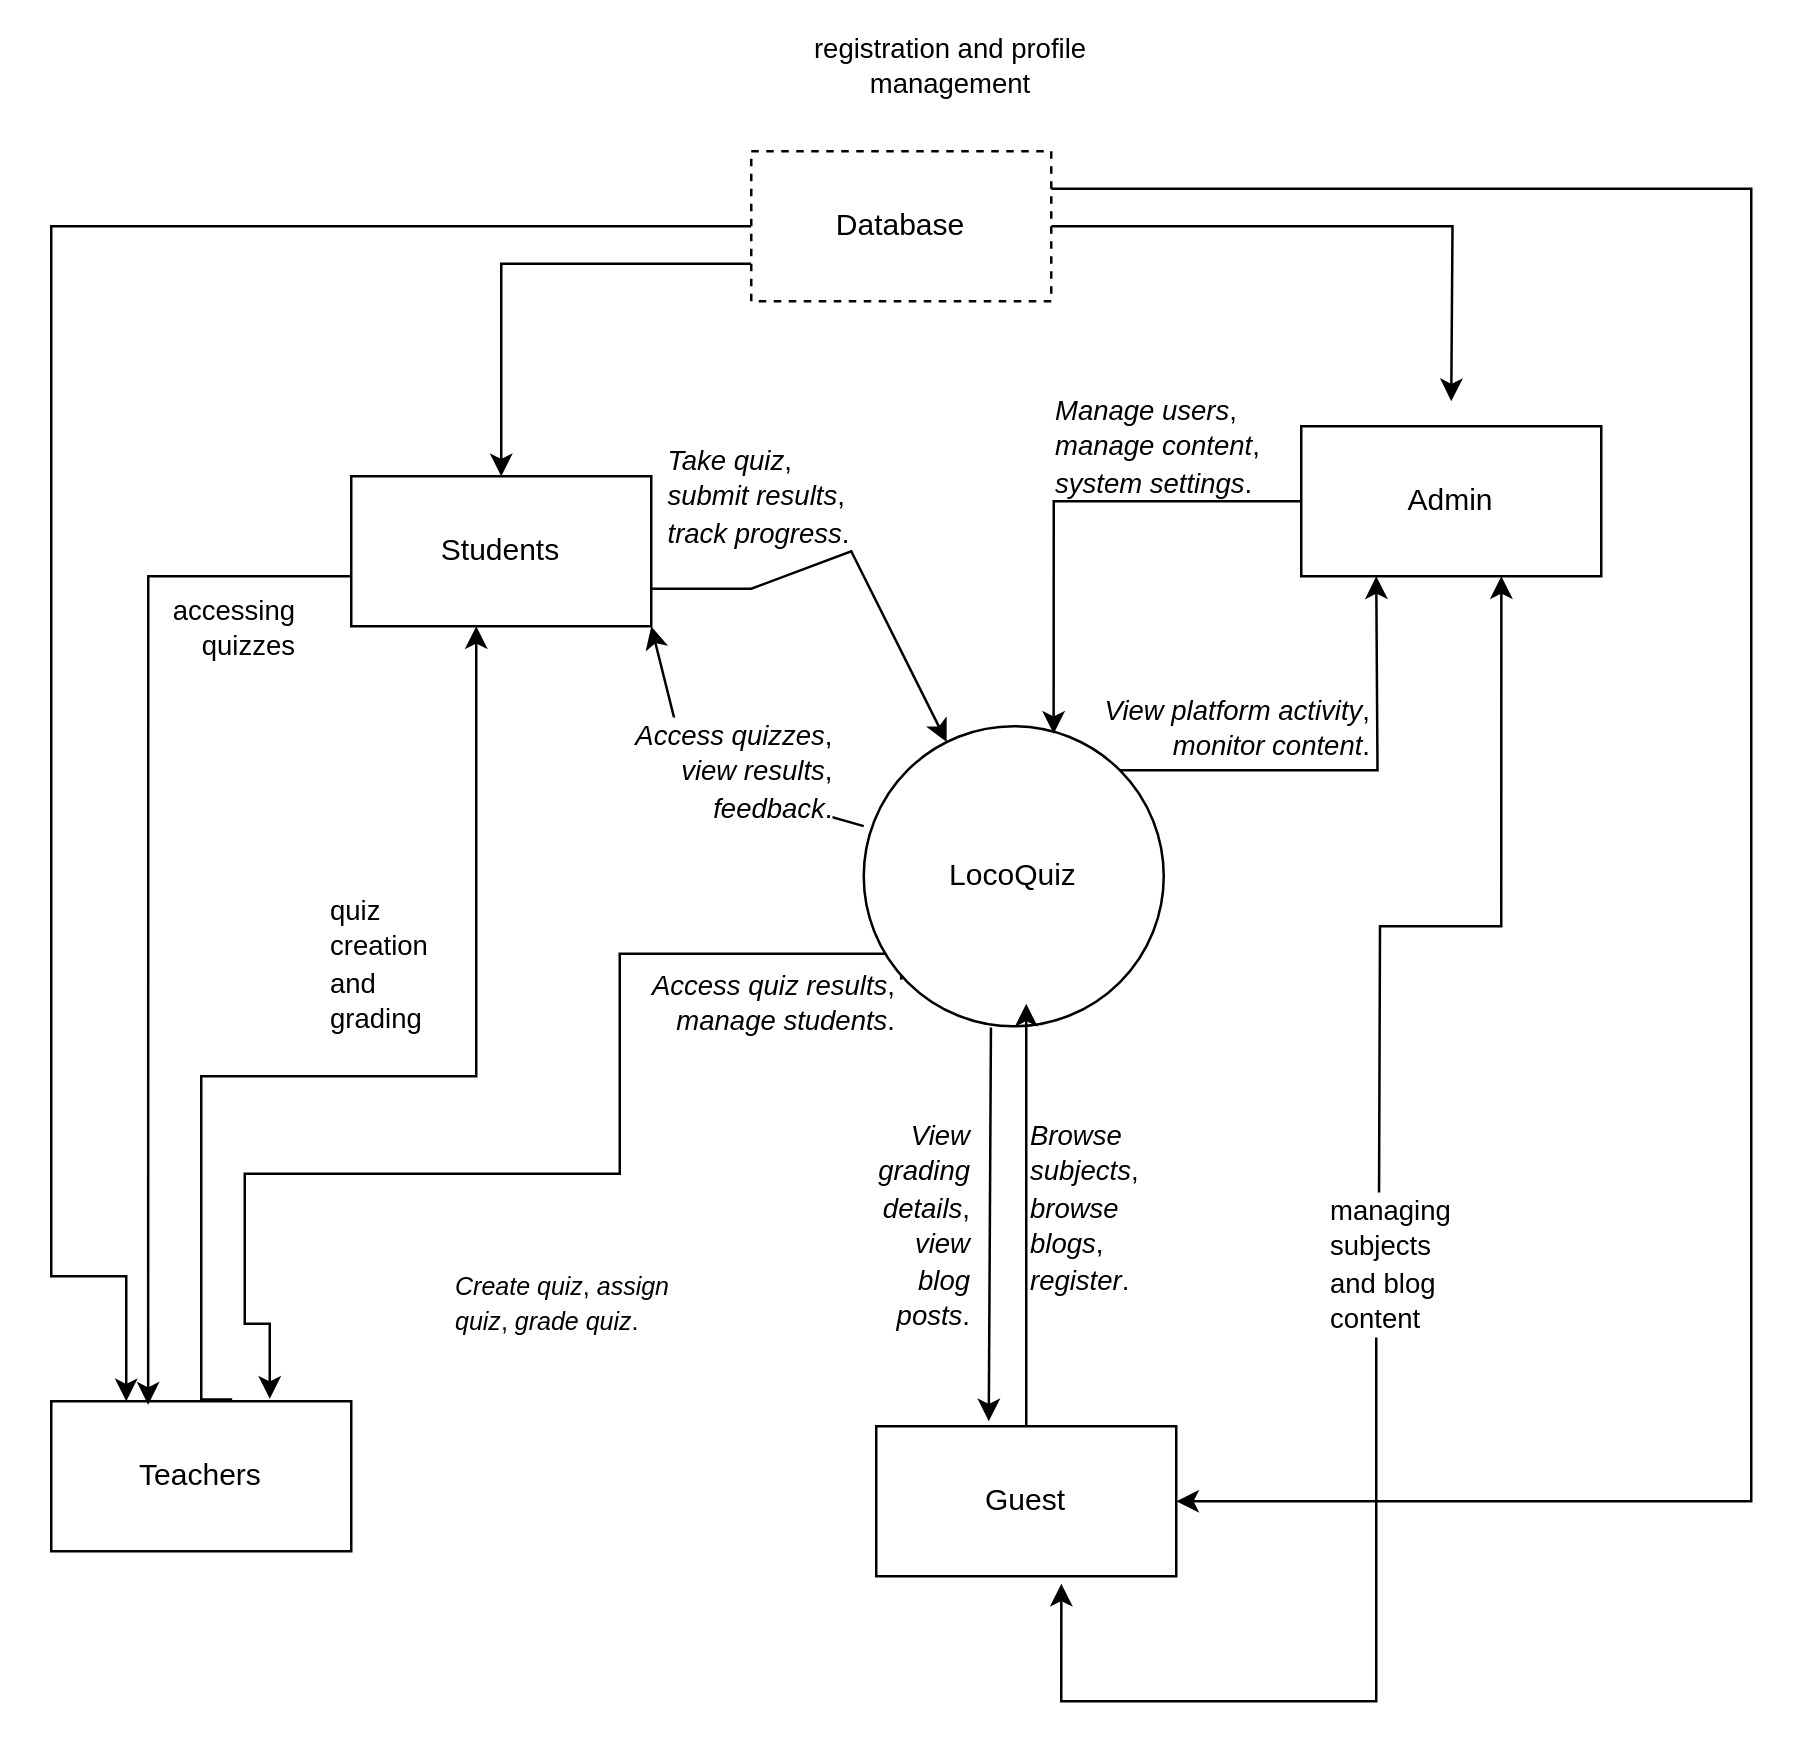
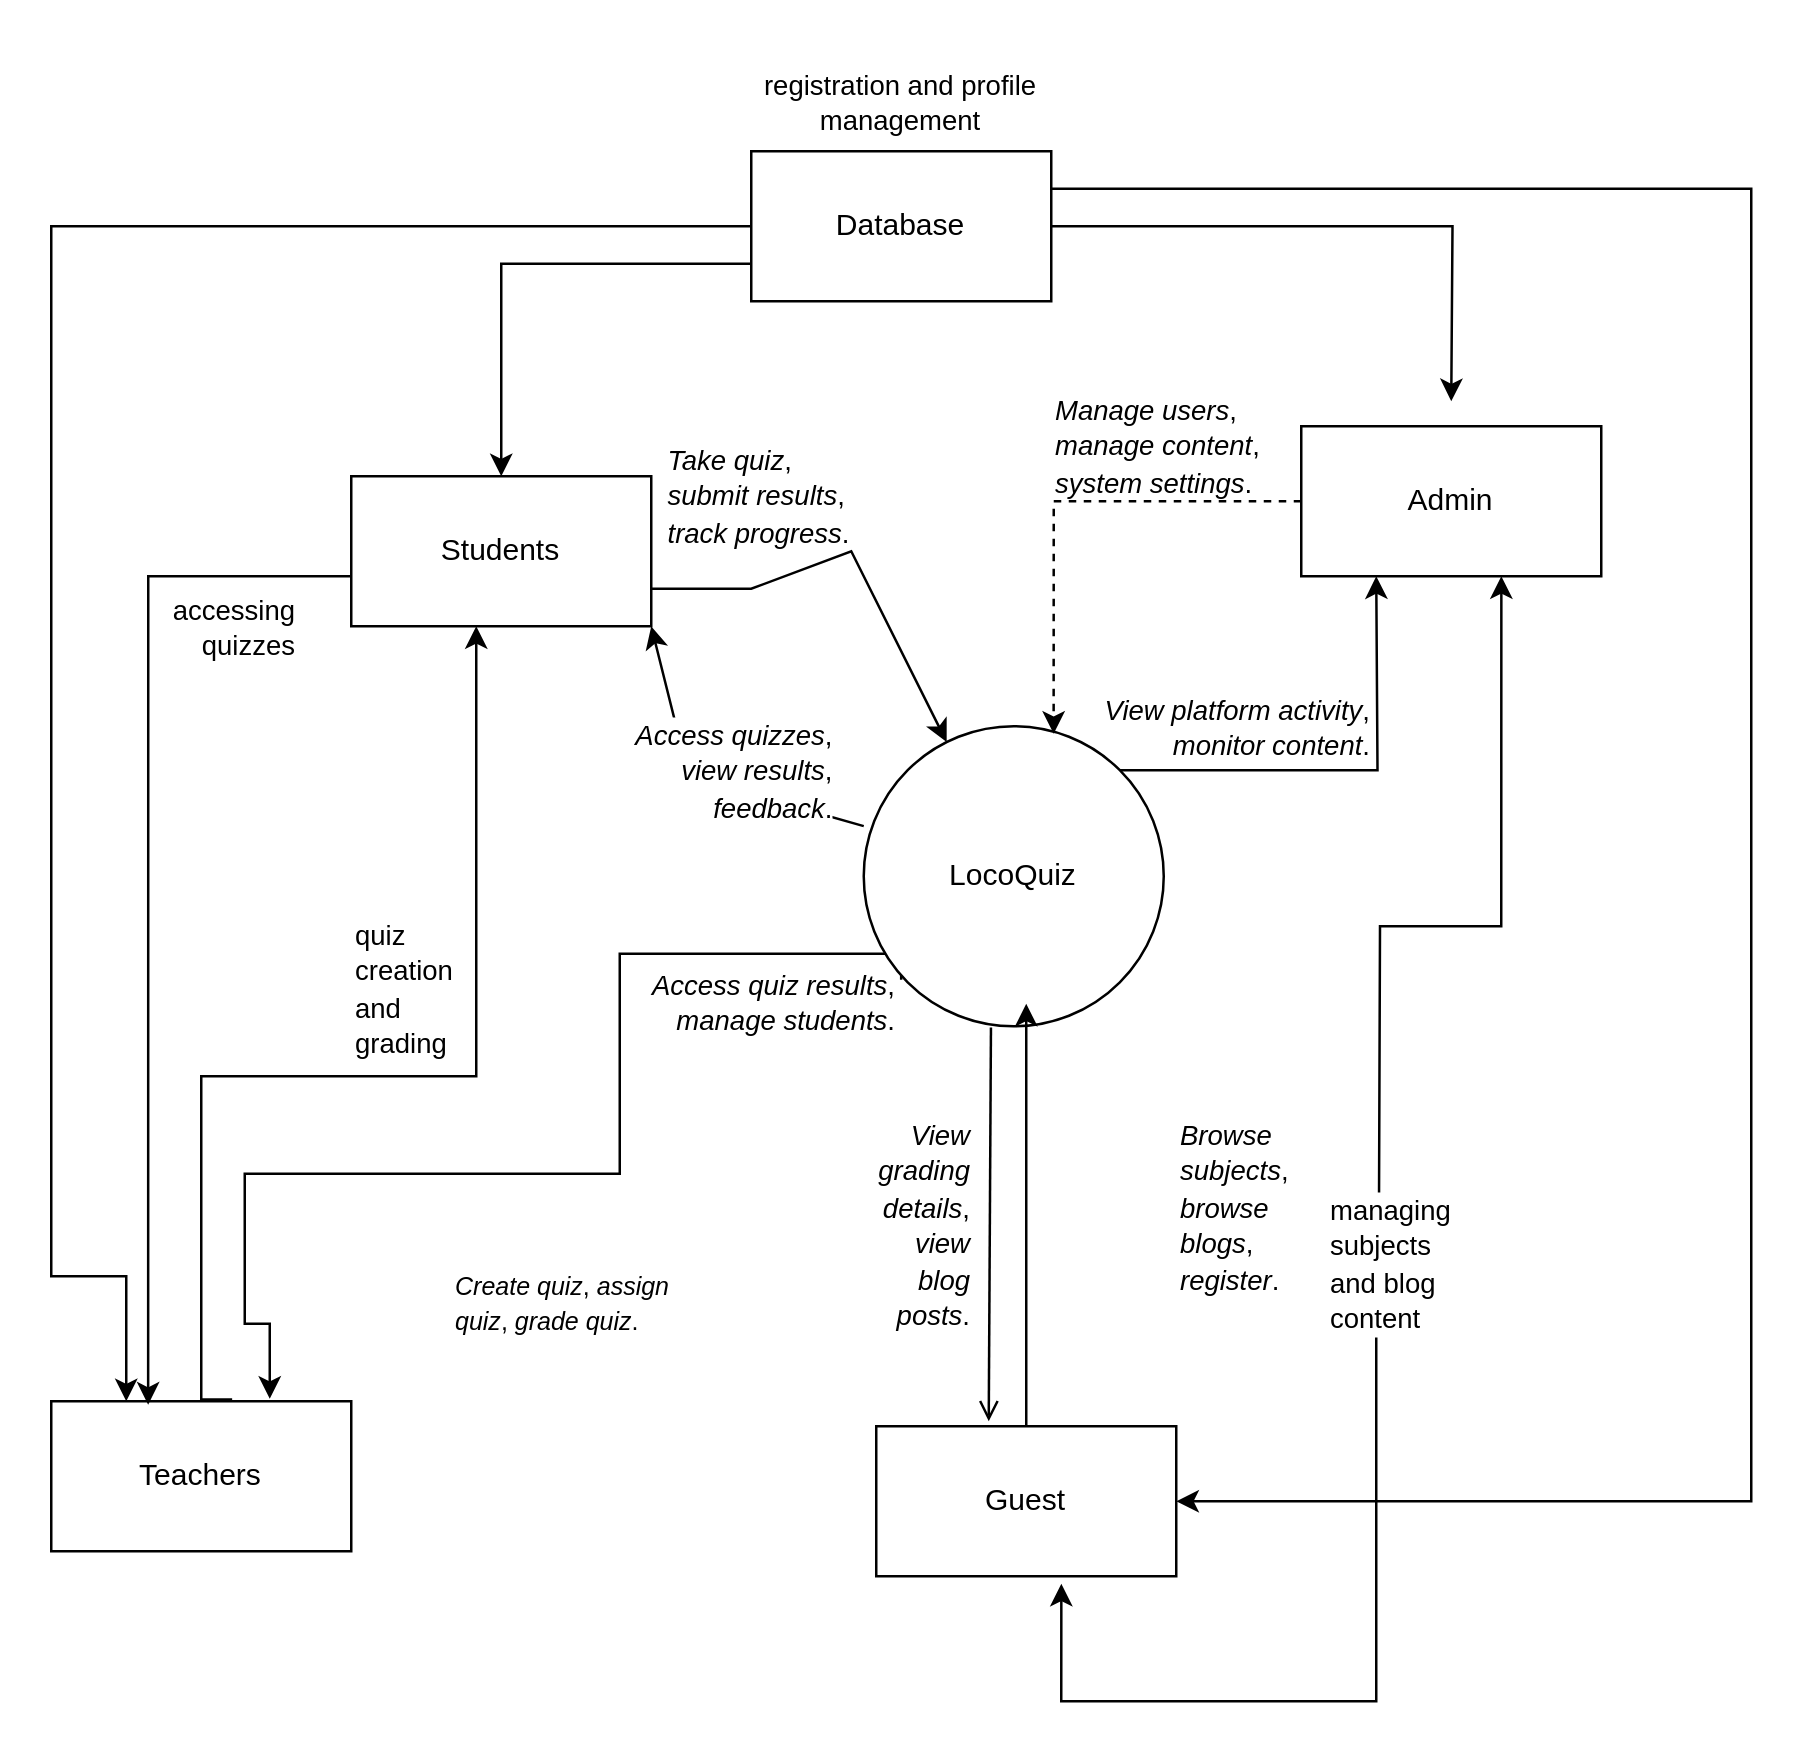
  <mxCell id="0" />
  <mxCell id="1" parent="0" />
  <mxCell id="2" style="edgeStyle=orthogonalEdgeStyle;rounded=0;orthogonalLoop=1;jettySize=auto;html=1;exitX=0;exitY=1;exitDx=0;exitDy=0;entryX=0.75;entryY=0;entryDx=0;entryDy=0;" parent="1" edge="1"><mxGeometry relative="1" as="geometry"><mxPoint x="359.974" y="391.426" as="sourcePoint" /><mxPoint x="107.4" y="559" as="targetPoint" /><Array as="points"><mxPoint x="360.4" y="381" /><mxPoint x="247.4" y="381" /><mxPoint x="247.4" y="469" /><mxPoint x="97.4" y="469" /><mxPoint x="97.4" y="529" /><mxPoint x="107.4" y="529" /></Array></mxGeometry></mxCell>
  <mxCell id="3" style="edgeStyle=orthogonalEdgeStyle;rounded=0;orthogonalLoop=1;jettySize=auto;html=1;exitX=1;exitY=0;exitDx=0;exitDy=0;" parent="1" source="4" edge="1"><mxGeometry relative="1" as="geometry"><mxPoint x="550" y="230" as="targetPoint" /></mxGeometry></mxCell>
  <mxCell id="4" value="LocoQuiz" style="ellipse;whiteSpace=wrap;html=1;aspect=fixed;" parent="1" vertex="1"><mxGeometry x="345" y="290" width="120" height="120" as="geometry" /></mxCell>
  <mxCell id="5" value="Admin" style="rounded=0;whiteSpace=wrap;html=1;" parent="1" vertex="1"><mxGeometry x="520" y="170" width="120" height="60" as="geometry" /></mxCell>
  <mxCell id="6" value="Guest" style="rounded=0;whiteSpace=wrap;html=1;" parent="1" vertex="1"><mxGeometry x="350" y="570" width="120" height="60" as="geometry" /></mxCell>
  <mxCell id="7" value="Teachers" style="rounded=0;whiteSpace=wrap;html=1;" parent="1" vertex="1"><mxGeometry x="20" y="560" width="120" height="60" as="geometry" /></mxCell>
  <mxCell id="8" style="edgeStyle=orthogonalEdgeStyle;rounded=0;orthogonalLoop=1;jettySize=auto;html=1;entryX=0.25;entryY=0;entryDx=0;entryDy=0;" parent="1" source="12" target="7" edge="1"><mxGeometry relative="1" as="geometry"><Array as="points"><mxPoint x="20" y="90" /><mxPoint x="20" y="510" /></Array></mxGeometry></mxCell>
  <mxCell id="9" style="edgeStyle=orthogonalEdgeStyle;rounded=0;orthogonalLoop=1;jettySize=auto;html=1;exitX=0;exitY=0.75;exitDx=0;exitDy=0;" parent="1" source="12" target="14" edge="1"><mxGeometry relative="1" as="geometry" /></mxCell>
  <mxCell id="10" style="edgeStyle=orthogonalEdgeStyle;rounded=0;orthogonalLoop=1;jettySize=auto;html=1;" parent="1" source="12" edge="1"><mxGeometry relative="1" as="geometry"><mxPoint x="580" y="160" as="targetPoint" /></mxGeometry></mxCell>
  <mxCell id="11" style="edgeStyle=orthogonalEdgeStyle;rounded=0;orthogonalLoop=1;jettySize=auto;html=1;exitX=1;exitY=0.25;exitDx=0;exitDy=0;entryX=1;entryY=0.5;entryDx=0;entryDy=0;" parent="1" source="12" target="6" edge="1"><mxGeometry relative="1" as="geometry"><Array as="points"><mxPoint x="700" y="75" /><mxPoint x="700" y="600" /></Array></mxGeometry></mxCell>
- <mxCell id="12" value="Database" style="rounded=0;whiteSpace=wrap;html=1;dashed=1;" parent="1" vertex="1"><mxGeometry x="300" y="60" width="120" height="60" as="geometry" /></mxCell>
+ <mxCell id="12" value="Database" style="rounded=0;whiteSpace=wrap;html=1;" parent="1" vertex="1"><mxGeometry x="300" y="60" width="120" height="60" as="geometry" /></mxCell>
  <mxCell id="13" style="edgeStyle=orthogonalEdgeStyle;rounded=0;orthogonalLoop=1;jettySize=auto;html=1;exitX=0.603;exitY=-0.011;exitDx=0;exitDy=0;exitPerimeter=0;" parent="1" source="7" target="14" edge="1"><mxGeometry relative="1" as="geometry"><mxPoint x="99.99" y="380" as="targetPoint" /><Array as="points"><mxPoint x="80" y="559" /><mxPoint x="80" y="430" /><mxPoint x="190" y="430" /></Array><mxPoint x="119.99" y="180" as="sourcePoint" /></mxGeometry></mxCell>
  <mxCell id="14" value="Students" style="rounded=0;whiteSpace=wrap;html=1;" parent="1" vertex="1"><mxGeometry x="140" y="190" width="120" height="60" as="geometry" /></mxCell>
- <mxCell id="15" value="" style="endArrow=classic;html=1;rounded=0;exitX=0.424;exitY=1.004;exitDx=0;exitDy=0;exitPerimeter=0;entryX=0.375;entryY=-0.033;entryDx=0;entryDy=0;entryPerimeter=0;" parent="1" source="4" target="6" edge="1"><mxGeometry width="50" height="50" relative="1" as="geometry"><mxPoint x="401" y="410" as="sourcePoint" /><mxPoint x="400" y="569" as="targetPoint" /></mxGeometry></mxCell>
+ <mxCell id="15" value="" style="endArrow=open;html=1;rounded=0;exitX=0.424;exitY=1.004;exitDx=0;exitDy=0;exitPerimeter=0;entryX=0.375;entryY=-0.033;entryDx=0;entryDy=0;entryPerimeter=0;" parent="1" source="4" target="6" edge="1"><mxGeometry width="50" height="50" relative="1" as="geometry"><mxPoint x="401" y="410" as="sourcePoint" /><mxPoint x="400" y="569" as="targetPoint" /></mxGeometry></mxCell>
  <mxCell id="16" value="" style="endArrow=classic;html=1;rounded=0;exitX=0.5;exitY=0;exitDx=0;exitDy=0;" parent="1" source="6" edge="1"><mxGeometry width="50" height="50" relative="1" as="geometry"><mxPoint x="517" y="560" as="sourcePoint" /><mxPoint x="410" y="401" as="targetPoint" /></mxGeometry></mxCell>
- <mxCell id="17" value="&lt;font style=&quot;font-size: 11px;&quot;&gt;&lt;em style=&quot;&quot;&gt;Browse subjects&lt;/em&gt;, &lt;em style=&quot;&quot;&gt;browse blogs&lt;/em&gt;, &lt;em style=&quot;&quot;&gt;register&lt;/em&gt;.&lt;/font&gt;" style="text;whiteSpace=wrap;html=1;" parent="1" vertex="1"><mxGeometry x="410" y="440" width="50" height="80" as="geometry" /></mxCell>
+ <mxCell id="17" value="&lt;font style=&quot;font-size: 11px;&quot;&gt;&lt;em style=&quot;&quot;&gt;Browse subjects&lt;/em&gt;, &lt;em style=&quot;&quot;&gt;browse blogs&lt;/em&gt;, &lt;em style=&quot;&quot;&gt;register&lt;/em&gt;.&lt;/font&gt;" style="text;whiteSpace=wrap;html=1;" parent="1" vertex="1"><mxGeometry x="470" y="440" width="50" height="80" as="geometry" /></mxCell>
  <mxCell id="18" value="&lt;font style=&quot;font-size: 11px;&quot;&gt;&lt;em style=&quot;&quot;&gt;View grading details&lt;/em&gt;, &lt;em style=&quot;&quot;&gt;view blog posts&lt;/em&gt;.&lt;/font&gt;" style="text;whiteSpace=wrap;html=1;align=right;" parent="1" vertex="1"><mxGeometry x="350" y="440" width="40" height="80" as="geometry" /></mxCell>
  <mxCell id="19" value="" style="endArrow=classic;html=1;rounded=0;entryX=1;entryY=1;entryDx=0;entryDy=0;exitX=0;exitY=0.333;exitDx=0;exitDy=0;exitPerimeter=0;" parent="1" source="4" target="14" edge="1"><mxGeometry width="50" height="50" relative="1" as="geometry"><mxPoint x="260" y="370" as="sourcePoint" /><mxPoint x="310" y="320" as="targetPoint" /><Array as="points"><mxPoint x="310" y="320" /><mxPoint x="280" y="300" /><mxPoint x="270" y="290" /></Array></mxGeometry></mxCell>
  <mxCell id="20" value="&lt;font style=&quot;font-size: 11px;&quot;&gt;&lt;em style=&quot;&quot;&gt;Take quiz&lt;/em&gt;, &lt;em style=&quot;&quot;&gt;submit results&lt;/em&gt;, &lt;em style=&quot;&quot;&gt;track progress&lt;/em&gt;.&lt;/font&gt;" style="text;whiteSpace=wrap;html=1;rotation=0;" parent="1" vertex="1"><mxGeometry x="265" y="170" width="80" height="60" as="geometry" /></mxCell>
  <mxCell id="21" value="" style="endArrow=classic;html=1;rounded=0;exitX=1;exitY=0.75;exitDx=0;exitDy=0;" parent="1" source="14" target="4" edge="1"><mxGeometry width="50" height="50" relative="1" as="geometry"><mxPoint x="350" y="340" as="sourcePoint" /><mxPoint x="400" y="290" as="targetPoint" /><Array as="points"><mxPoint x="300" y="235" /><mxPoint x="340" y="220" /></Array></mxGeometry></mxCell>
  <mxCell id="22" value="&lt;font style=&quot;font-size: 11px;&quot;&gt;&lt;em style=&quot;&quot;&gt;Access quizzes&lt;/em&gt;, &lt;em style=&quot;&quot;&gt;view results&lt;/em&gt;, &lt;em style=&quot;&quot;&gt;feedback&lt;/em&gt;.&lt;/font&gt;" style="text;whiteSpace=wrap;html=1;align=right;labelBackgroundColor=default;" parent="1" vertex="1"><mxGeometry x="240" y="280" width="95" height="40" as="geometry" /></mxCell>
  <mxCell id="23" value="&lt;font style=&quot;font-size: 10px;&quot;&gt;&lt;em&gt;Create quiz&lt;/em&gt;, &lt;em&gt;assign quiz&lt;/em&gt;, &lt;em&gt;grade quiz&lt;/em&gt;.&lt;/font&gt;" style="text;whiteSpace=wrap;html=1;labelBackgroundColor=default;" parent="1" vertex="1"><mxGeometry x="180" y="500" width="110" height="50" as="geometry" /></mxCell>
  <mxCell id="24" value="&lt;font style=&quot;font-size: 11px;&quot;&gt;&lt;em&gt;Access quiz results&lt;/em&gt;, &lt;em&gt;manage students&lt;/em&gt;.&lt;/font&gt;" style="text;whiteSpace=wrap;html=1;align=right;" parent="1" vertex="1"><mxGeometry x="250" y="380" width="110" height="40" as="geometry" /></mxCell>
- <mxCell id="25" style="edgeStyle=orthogonalEdgeStyle;rounded=0;orthogonalLoop=1;jettySize=auto;html=1;entryX=0.633;entryY=0.025;entryDx=0;entryDy=0;entryPerimeter=0;" parent="1" source="5" target="4" edge="1"><mxGeometry relative="1" as="geometry" /></mxCell>
+ <mxCell id="25" style="edgeStyle=orthogonalEdgeStyle;rounded=0;orthogonalLoop=1;jettySize=auto;html=1;entryX=0.633;entryY=0.025;entryDx=0;entryDy=0;entryPerimeter=0;dashed=1;" parent="1" source="5" target="4" edge="1"><mxGeometry relative="1" as="geometry" /></mxCell>
  <mxCell id="26" value="&lt;font style=&quot;font-size: 11px;&quot;&gt;&lt;em&gt;Manage users&lt;/em&gt;, &lt;em&gt;manage content&lt;/em&gt;, &lt;em&gt;system settings&lt;/em&gt;.&lt;/font&gt;" style="text;whiteSpace=wrap;html=1;" parent="1" vertex="1"><mxGeometry x="420" y="150" width="100" height="60" as="geometry" /></mxCell>
  <mxCell id="27" value="&lt;font style=&quot;font-size: 11px;&quot;&gt;&lt;em&gt;View platform activity&lt;/em&gt;, &lt;em&gt;monitor content&lt;/em&gt;.&lt;/font&gt;" style="text;whiteSpace=wrap;html=1;align=right;" parent="1" vertex="1"><mxGeometry x="430" y="270" width="120" height="50" as="geometry" /></mxCell>
  <mxCell id="28" style="edgeStyle=orthogonalEdgeStyle;rounded=0;orthogonalLoop=1;jettySize=auto;html=1;entryX=0.667;entryY=1;entryDx=0;entryDy=0;entryPerimeter=0;" parent="1" target="5" edge="1"><mxGeometry relative="1" as="geometry"><mxPoint x="551" y="510" as="sourcePoint" /></mxGeometry></mxCell>
  <mxCell id="29" style="edgeStyle=orthogonalEdgeStyle;rounded=0;orthogonalLoop=1;jettySize=auto;html=1;entryX=0.617;entryY=1.05;entryDx=0;entryDy=0;entryPerimeter=0;" parent="1" target="6" edge="1"><mxGeometry relative="1" as="geometry"><Array as="points"><mxPoint x="550" y="680" /><mxPoint x="424" y="680" /></Array><mxPoint x="550" y="500" as="sourcePoint" /></mxGeometry></mxCell>
- <mxCell id="30" value="&lt;div style=&quot;&quot;&gt;&lt;span style=&quot;font-size: 11px; background-color: initial;&quot;&gt;registration and profile management&lt;/span&gt;&lt;/div&gt;" style="text;whiteSpace=wrap;html=1;align=center;" parent="1" vertex="1"><mxGeometry x="310" y="5" width="140" height="40" as="geometry" /></mxCell>
+ <mxCell id="30" value="&lt;div style=&quot;&quot;&gt;&lt;span style=&quot;font-size: 11px; background-color: initial;&quot;&gt;registration and profile management&lt;/span&gt;&lt;/div&gt;" style="text;whiteSpace=wrap;html=1;align=center;" parent="1" vertex="1"><mxGeometry x="290" y="20" width="140" height="40" as="geometry" /></mxCell>
  <mxCell id="31" value="&lt;font style=&quot;font-size: 11px;&quot;&gt;accessing quizzes&lt;/font&gt;" style="text;whiteSpace=wrap;html=1;align=right;" parent="1" vertex="1"><mxGeometry x="50" y="230" width="70" height="40" as="geometry" /></mxCell>
- <mxCell id="32" value="&lt;font style=&quot;font-size: 11px;&quot;&gt;quiz creation and grading&lt;/font&gt;" style="text;whiteSpace=wrap;html=1;" parent="1" vertex="1"><mxGeometry x="130" y="350" width="60" height="70" as="geometry" /></mxCell>
+ <mxCell id="32" value="&lt;font style=&quot;font-size: 11px;&quot;&gt;quiz creation and grading&lt;/font&gt;" style="text;whiteSpace=wrap;html=1;" parent="1" vertex="1"><mxGeometry x="140" y="360" width="60" height="70" as="geometry" /></mxCell>
  <mxCell id="33" value="&lt;font style=&quot;font-size: 11px;&quot;&gt;managing subjects and blog content&lt;/font&gt;" style="text;whiteSpace=wrap;html=1;align=left;labelBackgroundColor=default;" parent="1" vertex="1"><mxGeometry x="530" y="470" width="40" height="90" as="geometry" /></mxCell>
  <mxCell id="34" style="edgeStyle=orthogonalEdgeStyle;rounded=0;orthogonalLoop=1;jettySize=auto;html=1;entryX=0.323;entryY=0.023;entryDx=0;entryDy=0;entryPerimeter=0;" edge="1" parent="1" target="7"><mxGeometry relative="1" as="geometry"><mxPoint x="140" y="230" as="sourcePoint" /><Array as="points"><mxPoint x="59" y="230" /></Array></mxGeometry></mxCell>
